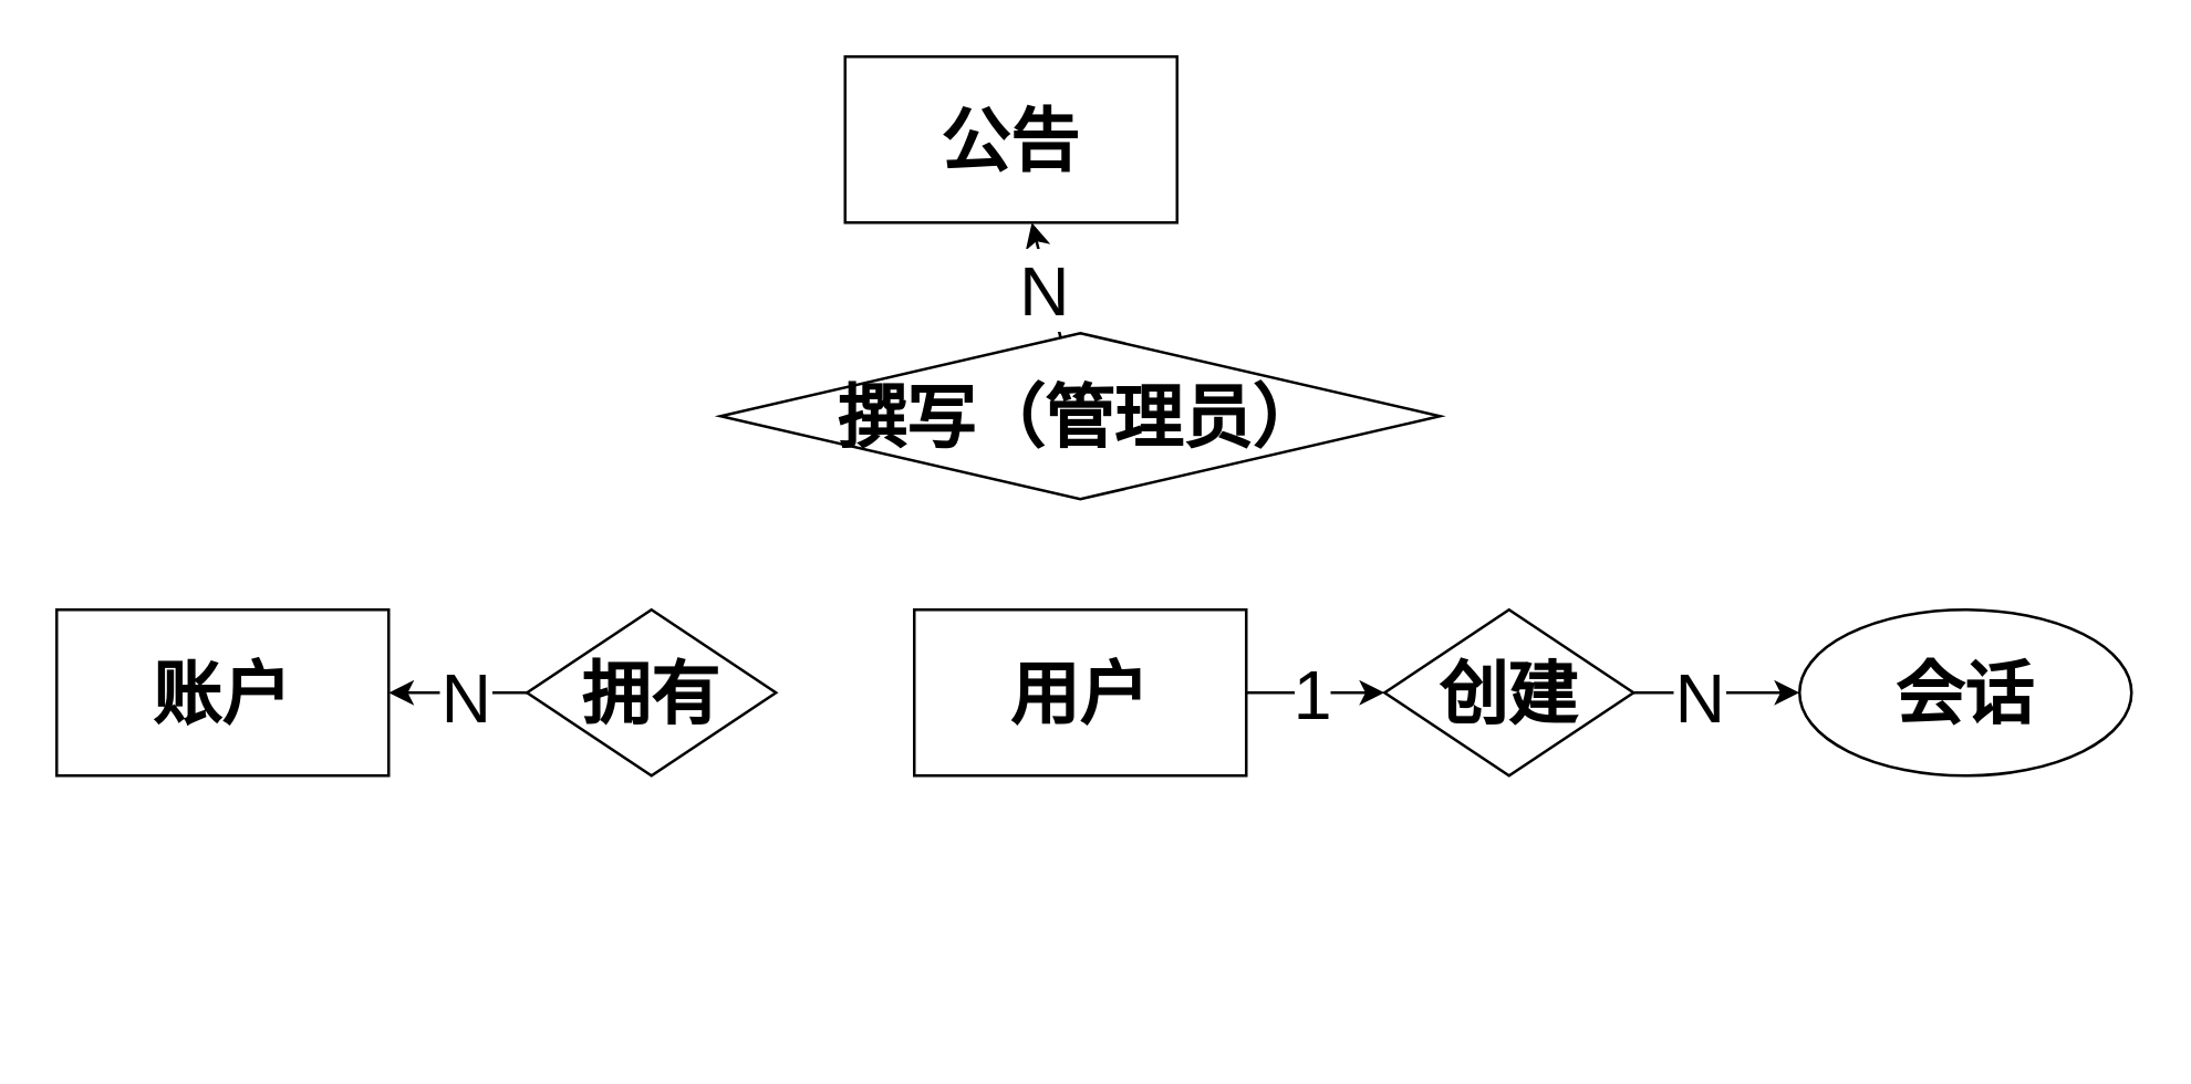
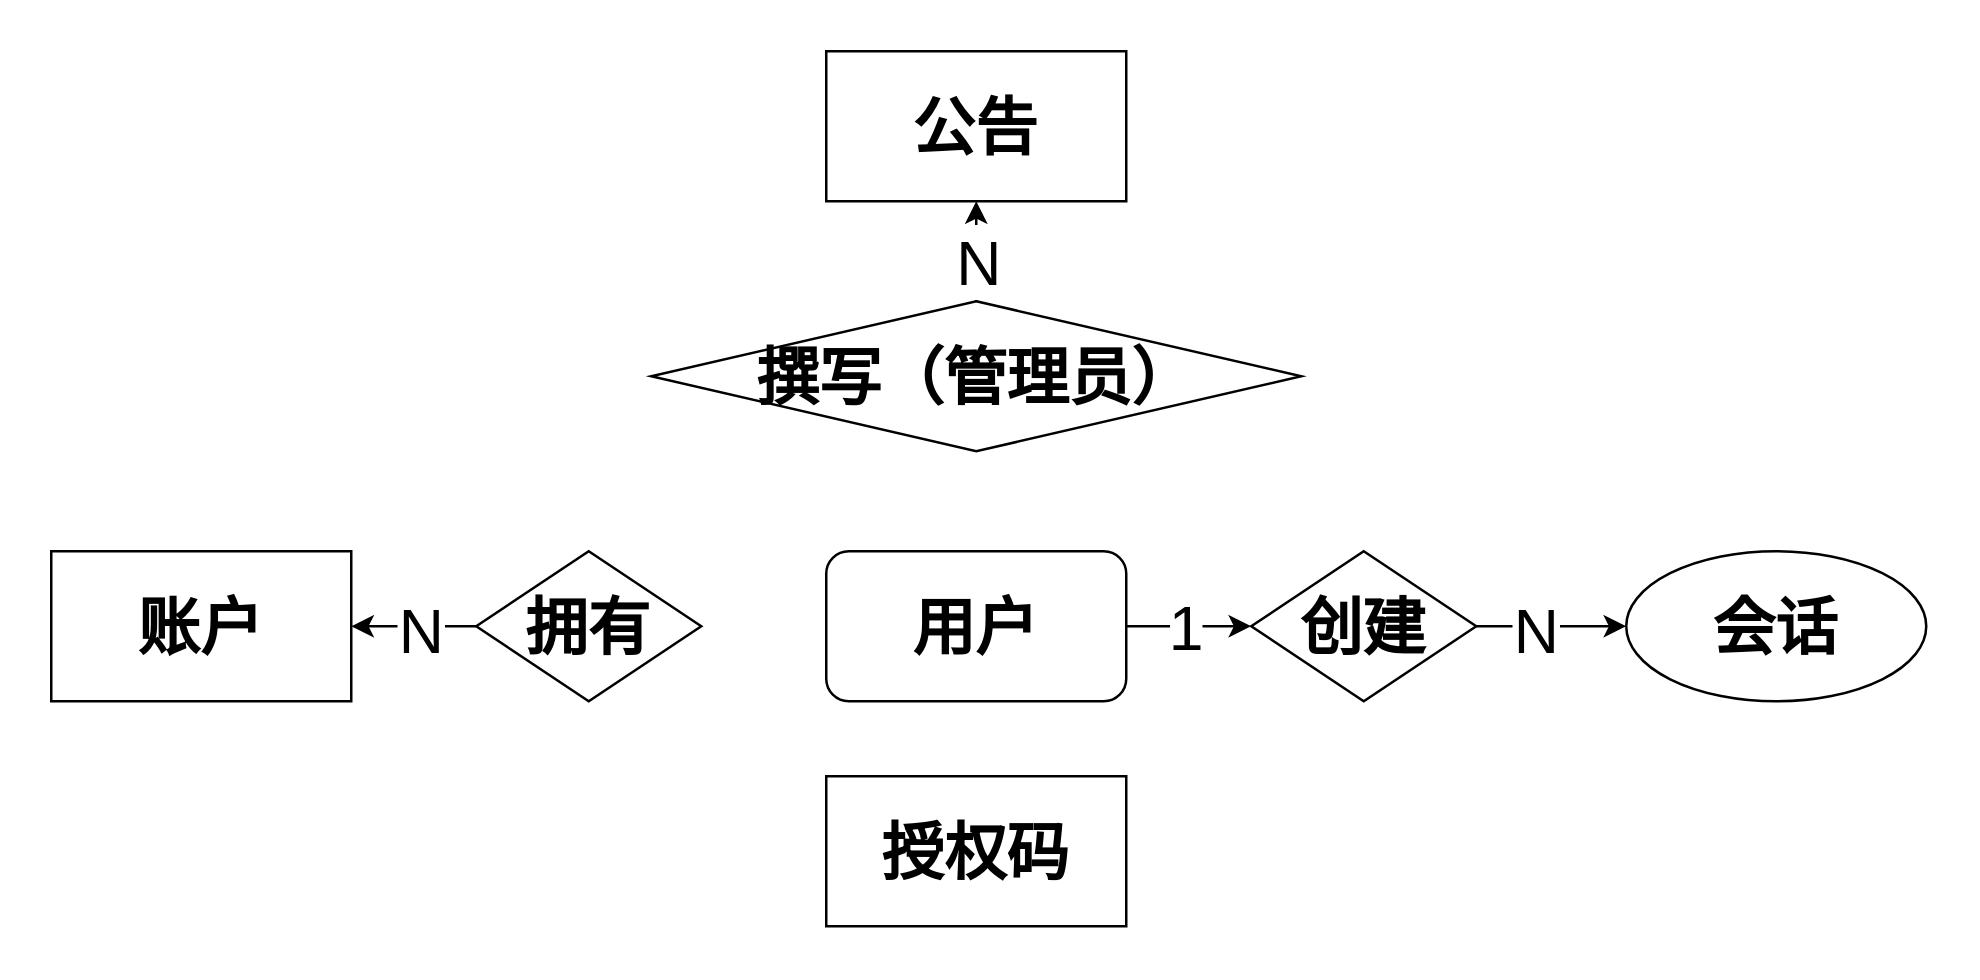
  <mxCell id="0" />
  <mxCell id="1" parent="0" />
  <mxCell id="2" value="" style="edgeStyle=none;html=1;fontSize=25;" edge="1" parent="1" source="4" target="14"><mxGeometry relative="1" as="geometry" /></mxCell>
  <mxCell id="3" value="1" style="edgeLabel;html=1;align=center;verticalAlign=middle;resizable=0;points=[];fontSize=25;" vertex="1" connectable="0" parent="2"><mxGeometry x="-0.4" y="-2" relative="1" as="geometry"><mxPoint x="8" y="-3" as="offset" /></mxGeometry></mxCell>
- <mxCell id="4" value="用户" style="rounded=0;whiteSpace=wrap;html=1;fontSize=25;fontStyle=1" vertex="1" parent="1"><mxGeometry x="330" y="220" width="120" height="60" as="geometry" /></mxCell>
+ <mxCell id="4" value="用户" style="whiteSpace=wrap;html=1;fontSize=25;fontStyle=1;rounded=1;" vertex="1" parent="1"><mxGeometry x="330" y="220" width="120" height="60" as="geometry" /></mxCell>
  <mxCell id="5" value="账户" style="rounded=0;whiteSpace=wrap;html=1;fontSize=25;fontStyle=1" vertex="1" parent="1"><mxGeometry x="20" y="220" width="120" height="60" as="geometry" /></mxCell>
- <mxCell id="7" value="公告" style="rounded=0;whiteSpace=wrap;html=1;fontSize=25;fontStyle=1" vertex="1" parent="1"><mxGeometry x="305" y="20" width="120" height="60" as="geometry" /></mxCell>
+ <mxCell id="6" value="授权码" style="rounded=0;whiteSpace=wrap;html=1;fontSize=25;fontStyle=1" vertex="1" parent="1"><mxGeometry x="330" y="310" width="120" height="60" as="geometry" /></mxCell>
+ <mxCell id="7" value="公告" style="rounded=0;whiteSpace=wrap;html=1;fontSize=25;fontStyle=1" vertex="1" parent="1"><mxGeometry x="330" y="20" width="120" height="60" as="geometry" /></mxCell>
  <mxCell id="8" value="会话" style="ellipse;whiteSpace=wrap;html=1;fontSize=25;fontStyle=1;" vertex="1" parent="1"><mxGeometry x="650" y="220" width="120" height="60" as="geometry" /></mxCell>
  <mxCell id="9" value="" style="edgeStyle=none;html=1;fontSize=25;" edge="1" parent="1" source="11" target="5"><mxGeometry relative="1" as="geometry" /></mxCell>
  <mxCell id="10" value="N" style="edgeLabel;html=1;align=center;verticalAlign=middle;resizable=0;points=[];fontSize=25;" vertex="1" connectable="0" parent="9"><mxGeometry x="0.333" y="-3" relative="1" as="geometry"><mxPoint x="10" y="3" as="offset" /></mxGeometry></mxCell>
  <mxCell id="11" value="拥有" style="rhombus;whiteSpace=wrap;html=1;fontSize=25;fontStyle=1" vertex="1" parent="1"><mxGeometry x="190" y="220" width="90" height="60" as="geometry" /></mxCell>
  <mxCell id="12" value="" style="edgeStyle=none;html=1;fontSize=25;" edge="1" parent="1" source="14" target="8"><mxGeometry relative="1" as="geometry" /></mxCell>
  <mxCell id="13" value="N" style="edgeLabel;html=1;align=center;verticalAlign=middle;resizable=0;points=[];fontSize=25;" vertex="1" connectable="0" parent="12"><mxGeometry x="-0.579" y="-1" relative="1" as="geometry"><mxPoint x="10" y="-1" as="offset" /></mxGeometry></mxCell>
  <mxCell id="14" value="创建" style="rhombus;whiteSpace=wrap;html=1;fontSize=25;fontStyle=1" vertex="1" parent="1"><mxGeometry x="500" y="220" width="90" height="60" as="geometry" /></mxCell>
  <mxCell id="15" value="" style="edgeStyle=none;html=1;fontSize=25;" edge="1" parent="1" source="17" target="7"><mxGeometry relative="1" as="geometry" /></mxCell>
  <mxCell id="16" value="N" style="edgeLabel;html=1;align=center;verticalAlign=middle;resizable=0;points=[];fontSize=25;" vertex="1" connectable="0" parent="15"><mxGeometry x="0.283" relative="1" as="geometry"><mxPoint y="9" as="offset" /></mxGeometry></mxCell>
  <mxCell id="17" value="撰写（管理员）" style="rhombus;whiteSpace=wrap;html=1;fontSize=25;fontStyle=1" vertex="1" parent="1"><mxGeometry x="260" y="120" width="260" height="60" as="geometry" /></mxCell>
